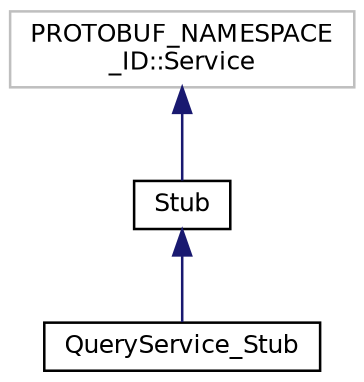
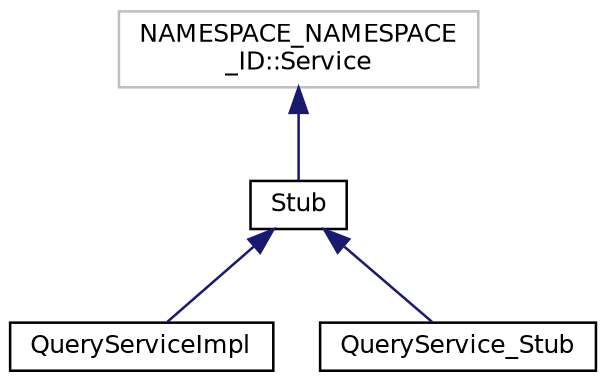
  digraph {
    rankdir=TB
    node [color=black fillcolor=white fontname=Helvetica fontsize=10 shape=record style=filled]
    edge [color=midnightblue dir=back fontname=Helvetica fontsize=10 labelfontname=Helvetica labelfontsize=10 style=solid]
-   n1 [color=grey75 height=0.2 label="PROTOBUF_NAMESPACE\l_ID::Service" width=0.4]
+   n1 [color=grey75 height=0.2 label="NAMESPACE_NAMESPACE\l_ID::Service" width=0.4]
    n2 [height=0.2 label=Stub width=0.4]
+   n3 [height=0.2 label=QueryServiceImpl width=0.4]
    n4 [height=0.2 label=QueryService_Stub width=0.4]
    n1 -> n2
+   n2 -> n3
    n2 -> n4
  }
